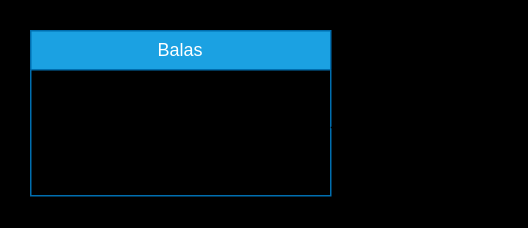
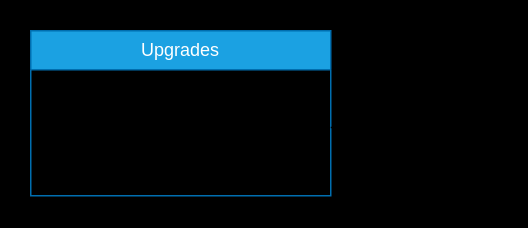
  <mxCell id="0" />
  <mxCell id="1" parent="0" />
- <mxCell id="2" value="Balas" style="swimlane;fontStyle=0;childLayout=stackLayout;horizontal=1;startSize=26;fillColor=#1ba1e2;horizontalStack=0;resizeParent=1;resizeParentMax=0;resizeLast=0;collapsible=1;marginBottom=0;whiteSpace=wrap;html=1;fontColor=#ffffff;strokeColor=#006EAF;" vertex="1" parent="1"><mxGeometry x="20" y="20" width="200" height="110" as="geometry" /></mxCell>
- <mxCell id="3" value="Balas diferentes" style="text;strokeColor=none;fillColor=none;align=left;verticalAlign=top;spacingLeft=4;spacingRight=4;overflow=hidden;rotatable=0;points=[[0,0.5],[1,0.5]];portConstraint=eastwest;whiteSpace=wrap;html=1;" vertex="1" parent="2"><mxGeometry y="26" width="200" height="26" as="geometry" /></mxCell>
+ <mxCell id="2" value="Upgrades" style="swimlane;fontStyle=0;childLayout=stackLayout;horizontal=1;startSize=26;fillColor=#1ba1e2;horizontalStack=0;resizeParent=1;resizeParentMax=0;resizeLast=0;collapsible=1;marginBottom=0;whiteSpace=wrap;html=1;fontColor=#ffffff;strokeColor=#006EAF;" vertex="1" parent="1"><mxGeometry x="20" y="20" width="200" height="110" as="geometry" /></mxCell>
+ <mxCell id="3" value="Upgrades diferentes" style="text;strokeColor=none;fillColor=none;align=left;verticalAlign=top;spacingLeft=4;spacingRight=4;overflow=hidden;rotatable=0;points=[[0,0.5],[1,0.5]];portConstraint=eastwest;whiteSpace=wrap;html=1;" vertex="1" parent="2"><mxGeometry y="26" width="200" height="26" as="geometry" /></mxCell>
  <mxCell id="4" value="NPC" style="text;strokeColor=none;fillColor=none;align=left;verticalAlign=top;spacingLeft=4;spacingRight=4;overflow=hidden;rotatable=0;points=[[0,0.5],[1,0.5]];portConstraint=eastwest;whiteSpace=wrap;html=1;" vertex="1" parent="2"><mxGeometry y="52" width="200" height="26" as="geometry" /></mxCell>
  <mxCell id="5" value="." style="text;strokeColor=none;fillColor=none;align=left;verticalAlign=top;spacingLeft=4;spacingRight=4;overflow=hidden;rotatable=0;points=[[0,0.5],[1,0.5]];portConstraint=eastwest;whiteSpace=wrap;html=1;" vertex="1" parent="2"><mxGeometry y="78" width="200" height="32" as="geometry" /></mxCell>
  <mxCell id="6" value="" style="endArrow=open;endFill=1;endSize=12;html=1;rounded=0;" edge="1" parent="1"><mxGeometry width="160" relative="1" as="geometry"><mxPoint x="220" y="84.5" as="sourcePoint" /><mxPoint x="330" y="85" as="targetPoint" /></mxGeometry></mxCell>
